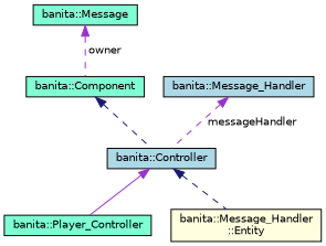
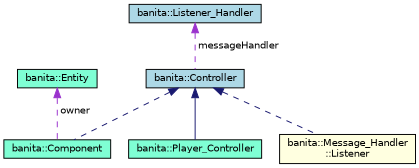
  digraph {
    fontname="DejaVu Sans"
    node [color=black fillcolor=aquamarine fontname="DejaVu Sans" fontsize=10 shape=record style=filled]
    edge [color=midnightblue dir=back fontname="DejaVu Sans" fontsize=10 labelfontname=Helvetica labelfontsize=10 style=dashed]
    n1 [fontcolor=black height=0.2 label="banita::Player_Controller" width=0.4]
    n2 [fillcolor=lightblue height=0.2 label="banita::Controller" width=0.4]
-   n3 [fillcolor=lightyellow height=0.2 label="banita::Message_Handler\l::Entity" width=0.4]
+   n3 [fillcolor=lightyellow height=0.2 label="banita::Message_Handler\l::Listener" width=0.4]
    n4 [height=0.2 label="banita::Component" width=0.4]
-   n5 [height=0.2 label="banita::Message" width=0.4]
-   n6 [fillcolor=lightblue height=0.2 label="banita::Message_Handler" width=0.4]
-   n2 -> n1 [color=darkorchid3 style=solid]
+   n5 [height=0.2 label="banita::Entity" width=0.4]
+   n6 [fillcolor=lightblue height=0.2 label="banita::Listener_Handler" width=0.4]
+   n2 -> n1 [style=solid]
    n2 -> n3
-   n4 -> n2
+   n2 -> n4
    n5 -> n4 [color=darkorchid3 label=" owner"]
    n6 -> n2 [color=darkorchid3 label=" messageHandler"]
  }
